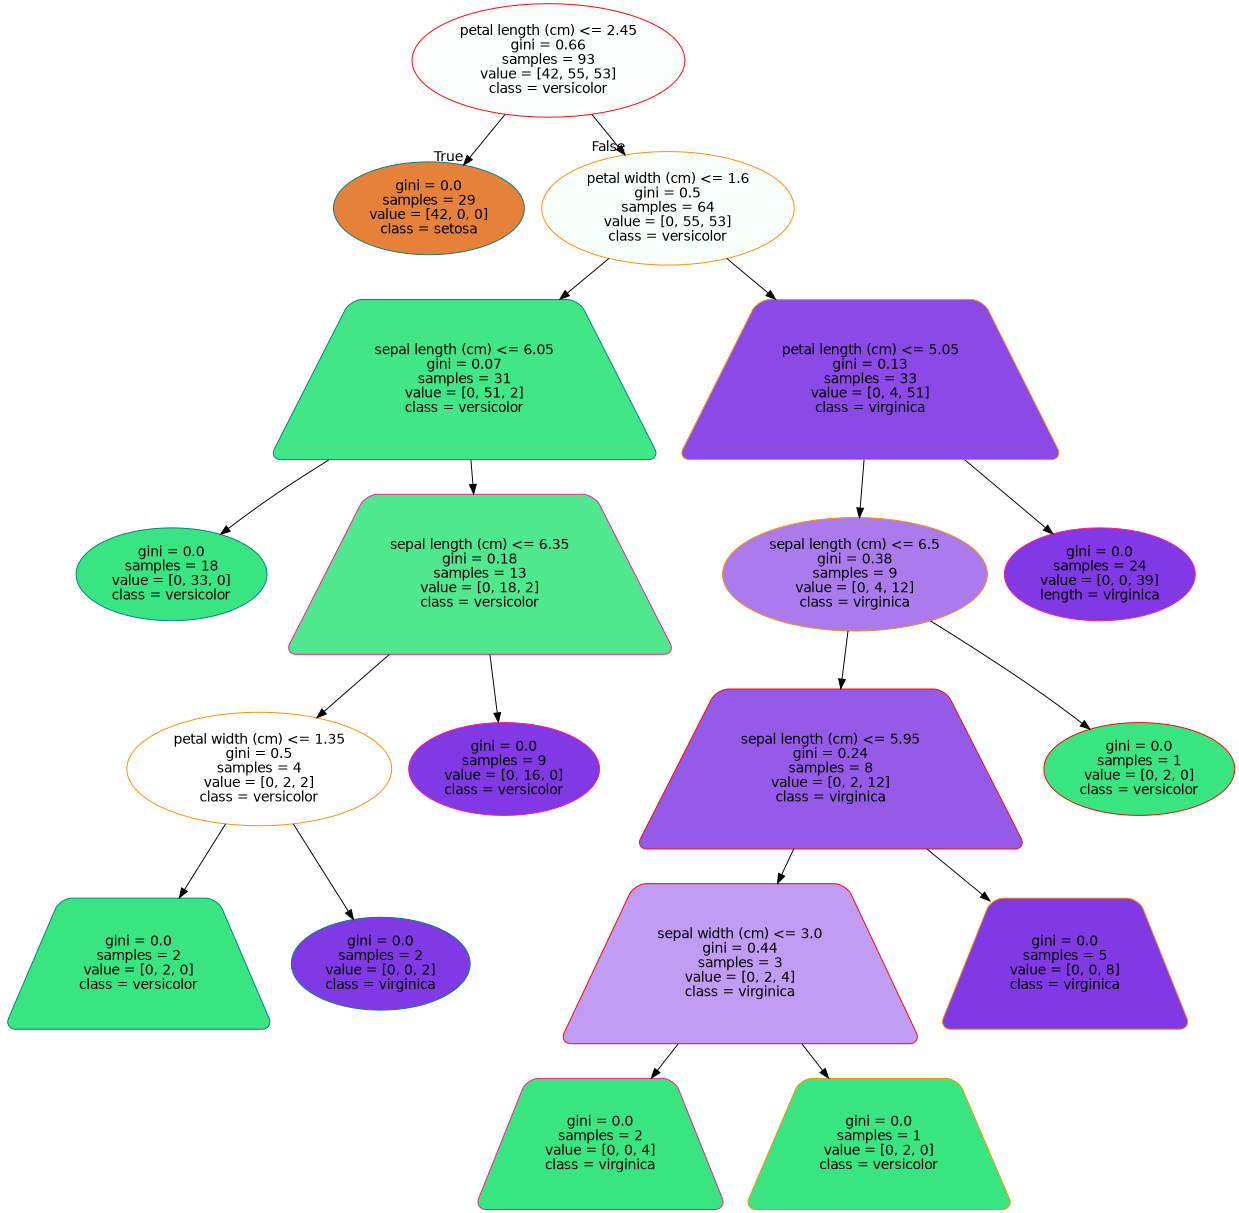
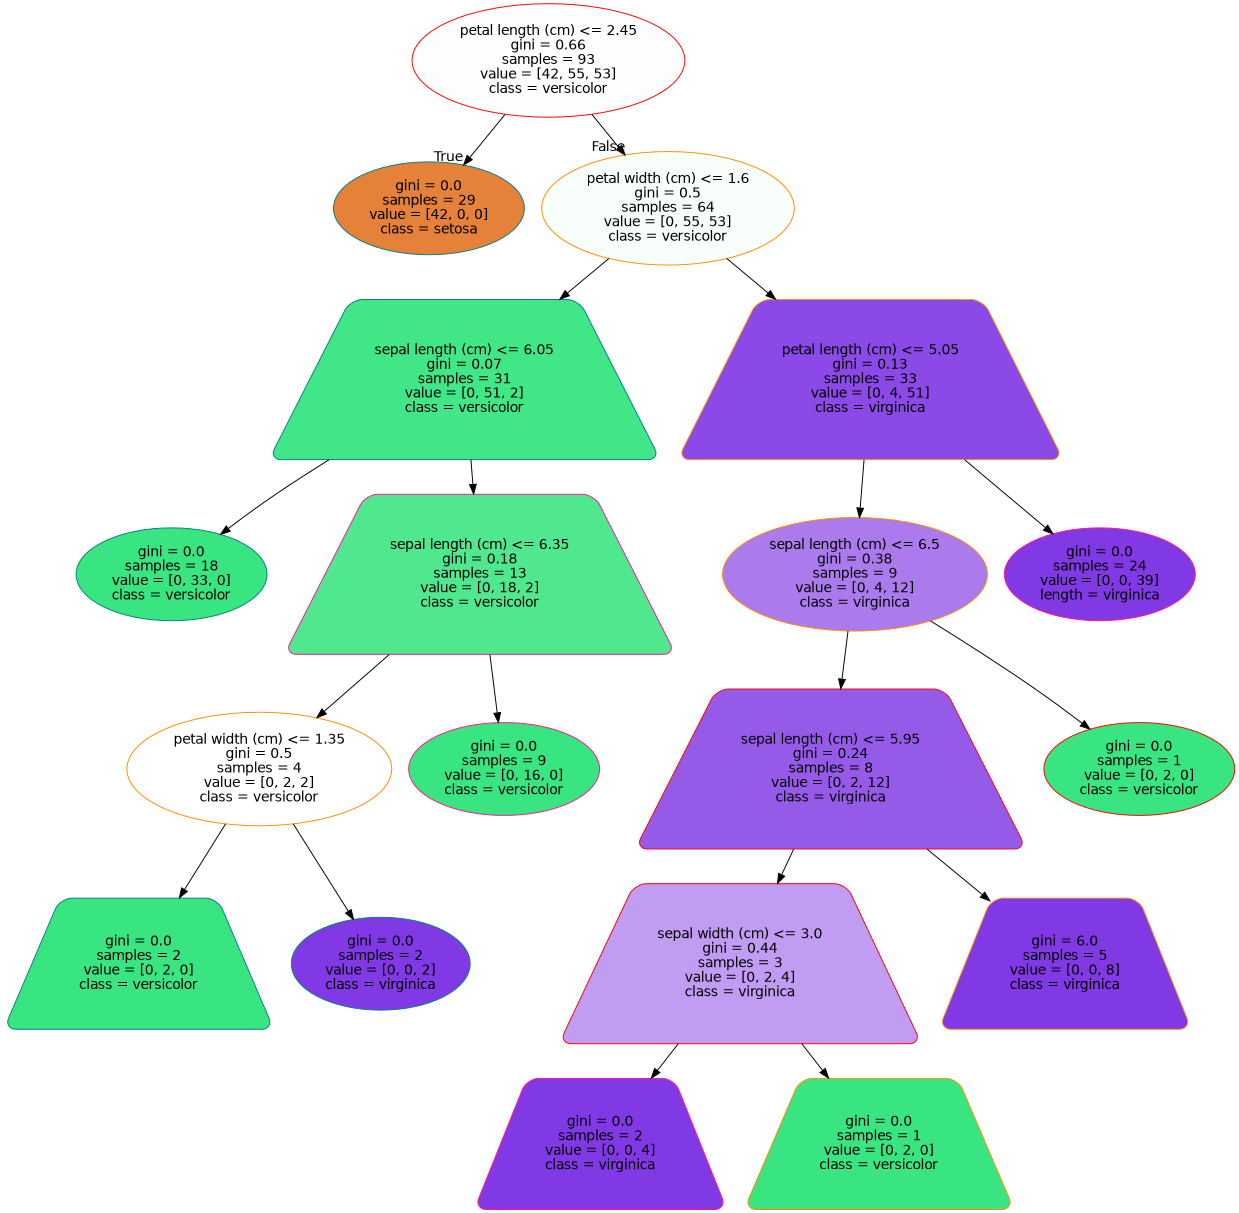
  digraph {
    node [color=darkorange fillcolor="#39e581" fontname=helvetica shape=ellipse style="filled, rounded"]
    edge [fontname=helvetica]
    n1 [color=red fillcolor="#fbfefc" label="petal length (cm) <= 2.45\ngini = 0.66\nsamples = 93\nvalue = [42, 55, 53]\nclass = versicolor"]
    n2 [color=teal fillcolor="#e58139" label="gini = 0.0\nsamples = 29\nvalue = [42, 0, 0]\nclass = setosa"]
    n3 [fillcolor="#f8fefa" label="petal width (cm) <= 1.6\ngini = 0.5\nsamples = 64\nvalue = [0, 55, 53]\nclass = versicolor"]
    n4 [color=teal fillcolor="#41e686" label="sepal length (cm) <= 6.05\ngini = 0.07\nsamples = 31\nvalue = [0, 51, 2]\nclass = versicolor" shape=trapezium]
    n5 [fillcolor="#8b49e7" label="petal length (cm) <= 5.05\ngini = 0.13\nsamples = 33\nvalue = [0, 4, 51]\nclass = virginica" shape=trapezium]
    n6 [color=teal label="gini = 0.0\nsamples = 18\nvalue = [0, 33, 0]\nclass = versicolor"]
    n7 [color=deeppink fillcolor="#4fe88f" label="sepal length (cm) <= 6.35\ngini = 0.18\nsamples = 13\nvalue = [0, 18, 2]\nclass = versicolor" shape=trapezium]
    n8 [fillcolor="#ab7bee" label="sepal length (cm) <= 6.5\ngini = 0.38\nsamples = 9\nvalue = [0, 4, 12]\nclass = virginica"]
    n9 [color=deeppink fillcolor="#8139e5" label="gini = 0.0\nsamples = 24\nvalue = [0, 0, 39]\nlength = virginica"]
    n10 [fillcolor="#ffffff" label="petal width (cm) <= 1.35\ngini = 0.5\nsamples = 4\nvalue = [0, 2, 2]\nclass = versicolor"]
-   n11 [color=deeppink fillcolor="#8139e5" label="gini = 0.0\nsamples = 9\nvalue = [0, 16, 0]\nclass = versicolor"]
+   n11 [color=deeppink label="gini = 0.0\nsamples = 9\nvalue = [0, 16, 0]\nclass = versicolor"]
    n12 [color=teal label="gini = 0.0\nsamples = 2\nvalue = [0, 2, 0]\nclass = versicolor" shape=trapezium]
    n13 [color=teal fillcolor="#8139e5" label="gini = 0.0\nsamples = 2\nvalue = [0, 0, 2]\nclass = virginica"]
    n14 [color=red fillcolor="#965ae9" label="sepal length (cm) <= 5.95\ngini = 0.24\nsamples = 8\nvalue = [0, 2, 12]\nclass = virginica" shape=trapezium]
    n15 [color=red label="gini = 0.0\nsamples = 1\nvalue = [0, 2, 0]\nclass = versicolor"]
    n16 [color=red fillcolor="#c09cf2" label="sepal width (cm) <= 3.0\ngini = 0.44\nsamples = 3\nvalue = [0, 2, 4]\nclass = virginica" shape=trapezium]
-   n17 [fillcolor="#8139e5" label="gini = 0.0\nsamples = 5\nvalue = [0, 0, 8]\nclass = virginica" shape=trapezium]
-   n18 [color=deeppink label="gini = 0.0\nsamples = 2\nvalue = [0, 0, 4]\nclass = virginica" shape=trapezium]
+   n17 [fillcolor="#8139e5" label="gini = 6.0\nsamples = 5\nvalue = [0, 0, 8]\nclass = virginica" shape=trapezium]
+   n18 [color=deeppink fillcolor="#8139e5" label="gini = 0.0\nsamples = 2\nvalue = [0, 0, 4]\nclass = virginica" shape=trapezium]
    n19 [label="gini = 0.0\nsamples = 1\nvalue = [0, 2, 0]\nclass = versicolor" shape=trapezium]
    n1 -> n2 [headlabel=True labelangle=45 labeldistance=2.5]
    n1 -> n3 [headlabel=False labelangle=-45 labeldistance=2.5]
    n3 -> n4
    n3 -> n5
    n4 -> n6
    n4 -> n7
    n5 -> n8
    n5 -> n9
    n7 -> n10
    n7 -> n11
    n8 -> n14
    n8 -> n15
    n10 -> n12
    n10 -> n13
    n14 -> n16
    n14 -> n17
    n16 -> n18
    n16 -> n19
  }
